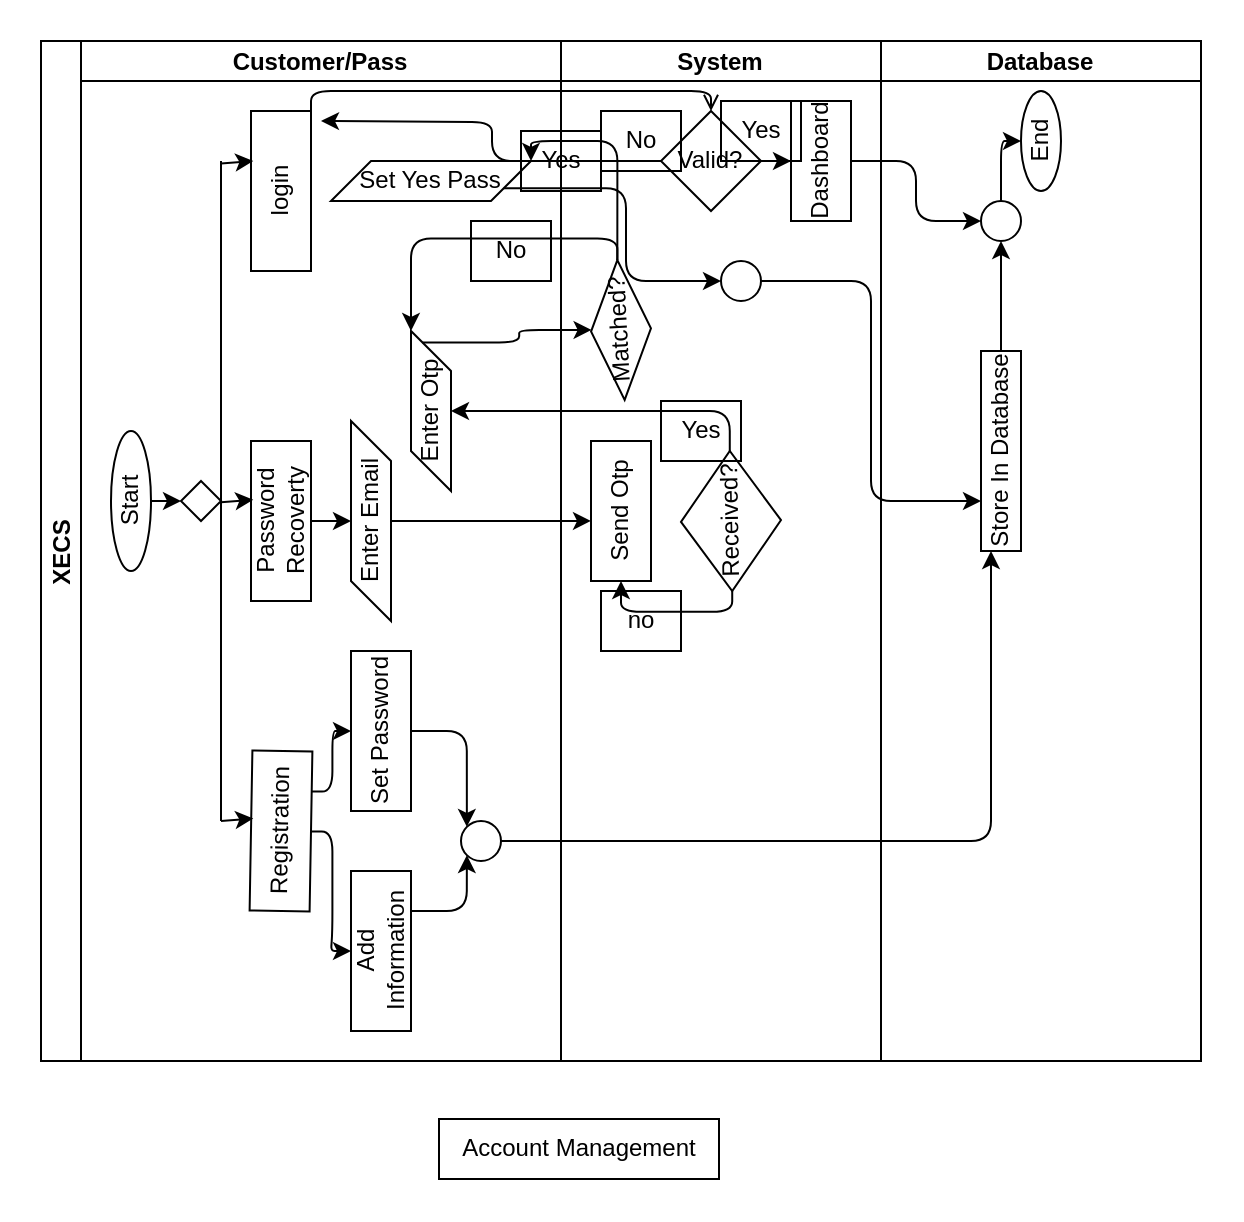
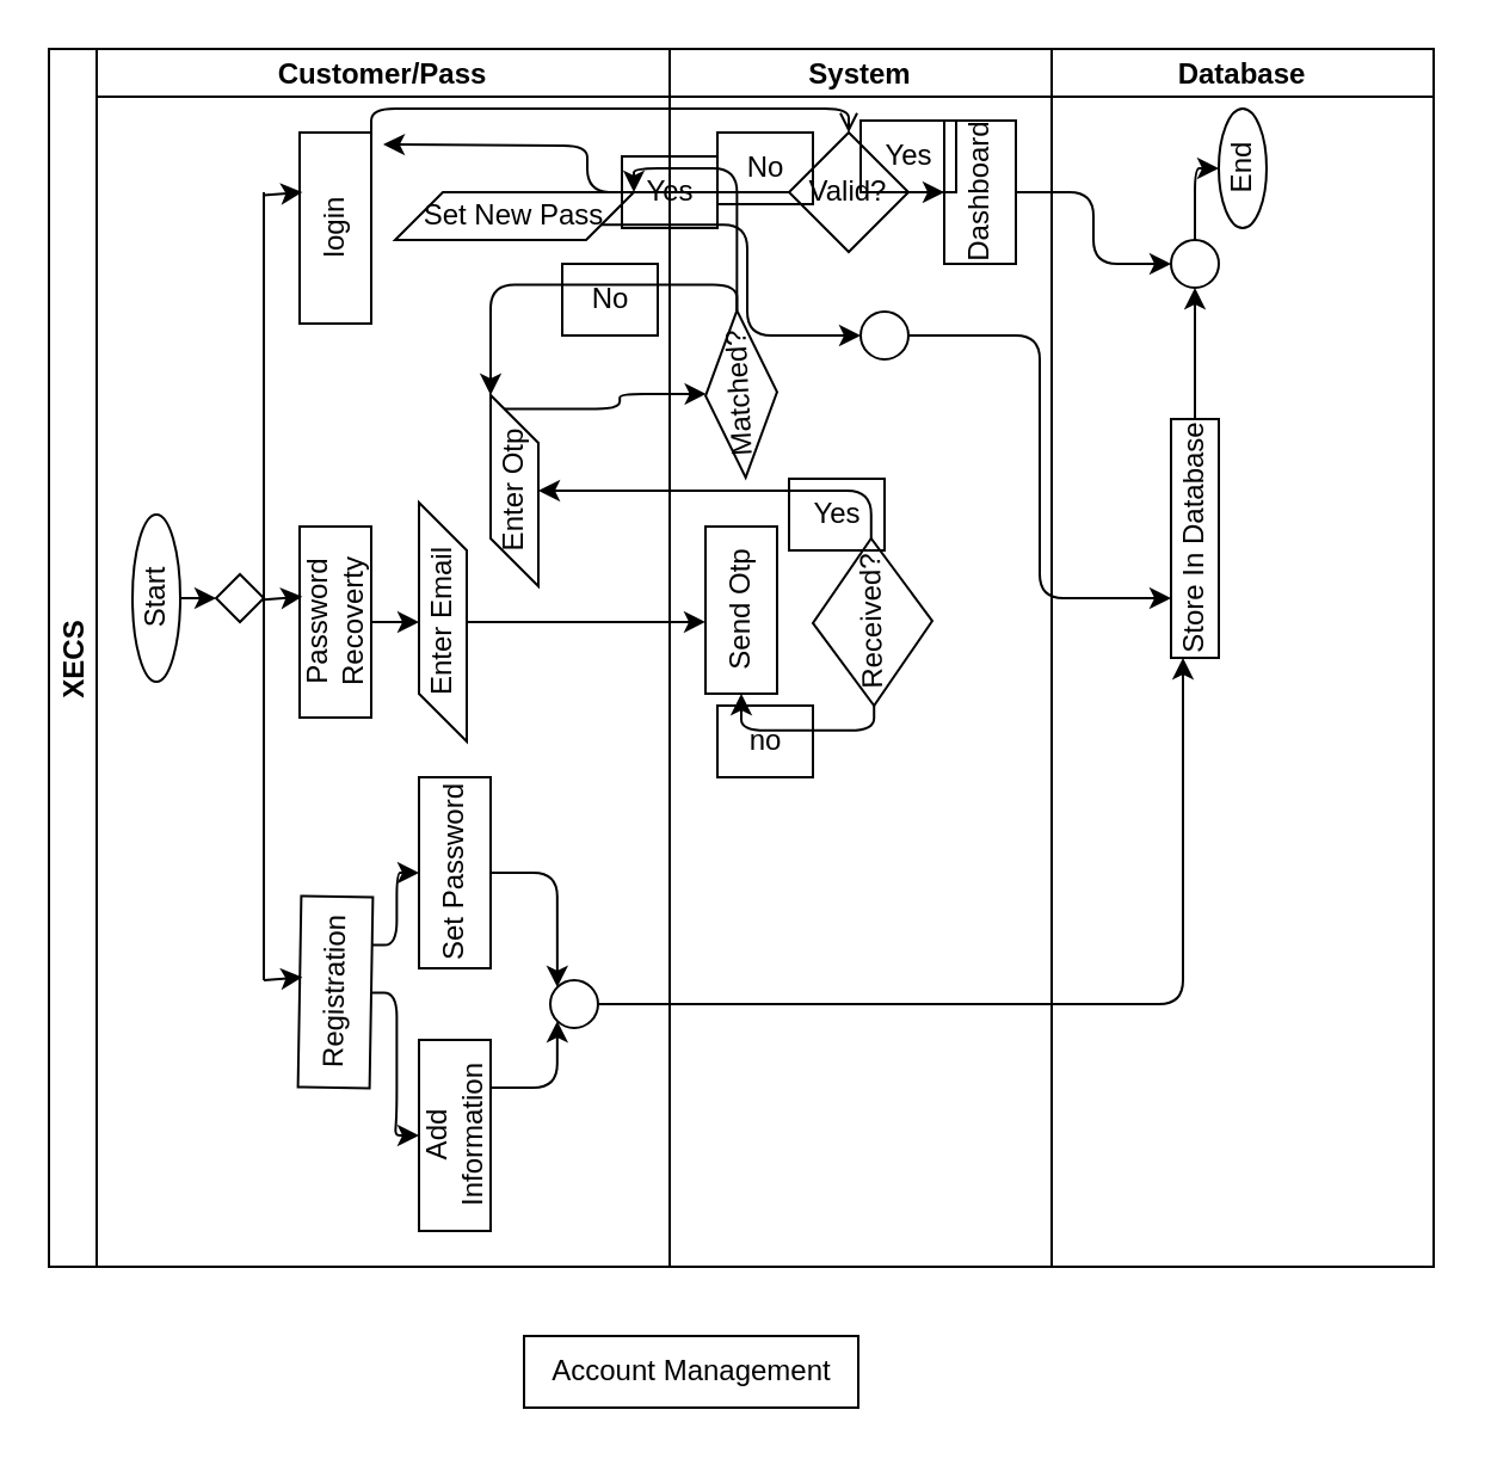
  <mxCell id="0" />
  <mxCell id="1" parent="0" />
  <mxCell id="2" value="" style="group;fillColor=none;strokeColor=#000000;fontColor=#000000;" parent="1" vertex="1" connectable="0"><mxGeometry x="20" y="20" width="580" height="510" as="geometry" /></mxCell>
  <mxCell id="3" value="XECS" style="swimlane;childLayout=stackLayout;resizeParent=1;resizeParentMax=0;startSize=20;horizontal=0;horizontalStack=1;fillColor=none;strokeColor=#000000;fontColor=#000000;" parent="2" vertex="1"><mxGeometry width="580" height="510" as="geometry" /></mxCell>
  <mxCell id="4" value="Customer/Pass" style="swimlane;startSize=20;fillColor=none;strokeColor=#000000;fontColor=#000000;" parent="3" vertex="1"><mxGeometry x="20" width="240" height="510" as="geometry" /></mxCell>
  <mxCell id="5" style="edgeStyle=none;html=1;exitX=0.5;exitY=1;exitDx=0;exitDy=0;entryX=0;entryY=0.5;entryDx=0;entryDy=0;fillColor=none;strokeColor=#000000;fontColor=#000000;" parent="4" source="6" target="8" edge="1"><mxGeometry relative="1" as="geometry" /></mxCell>
  <mxCell id="6" value="Start" style="ellipse;whiteSpace=wrap;html=1;rotation=-90;fillColor=none;strokeColor=#000000;fontColor=#000000;" parent="4" vertex="1"><mxGeometry x="-10" y="220" width="70" height="20" as="geometry" /></mxCell>
  <mxCell id="7" value="" style="endArrow=none;html=1;fillColor=none;strokeColor=#000000;fontColor=#000000;" parent="4" edge="1"><mxGeometry width="50" height="50" relative="1" as="geometry"><mxPoint x="70" y="390" as="sourcePoint" /><mxPoint x="70" y="60" as="targetPoint" /></mxGeometry></mxCell>
  <mxCell id="8" value="" style="rhombus;whiteSpace=wrap;html=1;fillColor=none;strokeColor=#000000;fontColor=#000000;" parent="4" vertex="1"><mxGeometry x="50" y="220" width="20" height="20" as="geometry" /></mxCell>
  <mxCell id="9" style="edgeStyle=orthogonalEdgeStyle;html=1;exitX=0.75;exitY=1;exitDx=0;exitDy=0;entryX=0.5;entryY=0;entryDx=0;entryDy=0;endArrow=classic;endFill=1;fillColor=none;strokeColor=#000000;fontColor=#000000;" parent="4" source="11" target="21" edge="1"><mxGeometry relative="1" as="geometry" /></mxCell>
  <mxCell id="10" style="edgeStyle=orthogonalEdgeStyle;html=1;exitX=0.5;exitY=1;exitDx=0;exitDy=0;entryX=0.5;entryY=0;entryDx=0;entryDy=0;endArrow=classic;endFill=1;fillColor=none;strokeColor=#000000;fontColor=#000000;" parent="4" source="11" target="19" edge="1"><mxGeometry relative="1" as="geometry" /></mxCell>
  <mxCell id="11" value="Registration" style="rounded=0;whiteSpace=wrap;html=1;rotation=-89;fillColor=none;strokeColor=#000000;fontColor=#000000;" parent="4" vertex="1"><mxGeometry x="60" y="380" width="80" height="30" as="geometry" /></mxCell>
  <mxCell id="12" style="edgeStyle=orthogonalEdgeStyle;html=1;exitX=0.5;exitY=1;exitDx=0;exitDy=0;entryX=0.5;entryY=0;entryDx=0;entryDy=0;endArrow=classic;endFill=1;fillColor=none;strokeColor=#000000;fontColor=#000000;" parent="4" source="13" target="23" edge="1"><mxGeometry relative="1" as="geometry" /></mxCell>
  <mxCell id="13" value="Password Recoverty" style="rounded=0;whiteSpace=wrap;html=1;rotation=-90;fillColor=none;strokeColor=#000000;fontColor=#000000;" parent="4" vertex="1"><mxGeometry x="60" y="225" width="80" height="30" as="geometry" /></mxCell>
  <mxCell id="14" value="login" style="rounded=0;whiteSpace=wrap;html=1;rotation=-90;fillColor=none;strokeColor=#000000;fontColor=#000000;" parent="4" vertex="1"><mxGeometry x="60" y="60" width="80" height="30" as="geometry" /></mxCell>
  <mxCell id="15" value="" style="endArrow=classic;html=1;entryX=0.575;entryY=0.035;entryDx=0;entryDy=0;entryPerimeter=0;fillColor=none;strokeColor=#000000;fontColor=#000000;" parent="4" target="11" edge="1"><mxGeometry width="50" height="50" relative="1" as="geometry"><mxPoint x="70" y="390" as="sourcePoint" /><mxPoint x="120" y="340" as="targetPoint" /></mxGeometry></mxCell>
  <mxCell id="16" value="" style="endArrow=classic;html=1;entryX=0.575;entryY=0.035;entryDx=0;entryDy=0;entryPerimeter=0;fillColor=none;strokeColor=#000000;fontColor=#000000;" parent="4" edge="1"><mxGeometry width="50" height="50" relative="1" as="geometry"><mxPoint x="70" y="230.62" as="sourcePoint" /><mxPoint x="86.157" y="229.377" as="targetPoint" /></mxGeometry></mxCell>
  <mxCell id="17" value="" style="endArrow=classic;html=1;entryX=0.575;entryY=0.035;entryDx=0;entryDy=0;entryPerimeter=0;fillColor=none;strokeColor=#000000;fontColor=#000000;" parent="4" edge="1"><mxGeometry width="50" height="50" relative="1" as="geometry"><mxPoint x="70" y="61.24" as="sourcePoint" /><mxPoint x="86.157" y="59.997" as="targetPoint" /></mxGeometry></mxCell>
  <mxCell id="18" style="edgeStyle=orthogonalEdgeStyle;html=1;exitX=0.75;exitY=1;exitDx=0;exitDy=0;entryX=0;entryY=1;entryDx=0;entryDy=0;endArrow=classic;endFill=1;fillColor=none;strokeColor=#000000;fontColor=#000000;" parent="4" source="19" target="22" edge="1"><mxGeometry relative="1" as="geometry" /></mxCell>
  <mxCell id="19" value="Add Information" style="rounded=0;whiteSpace=wrap;html=1;rotation=-90;fillColor=none;strokeColor=#000000;fontColor=#000000;" parent="4" vertex="1"><mxGeometry x="110" y="440" width="80" height="30" as="geometry" /></mxCell>
  <mxCell id="20" style="edgeStyle=orthogonalEdgeStyle;html=1;exitX=0.5;exitY=1;exitDx=0;exitDy=0;entryX=0;entryY=0;entryDx=0;entryDy=0;endArrow=classic;endFill=1;fillColor=none;strokeColor=#000000;fontColor=#000000;" parent="4" source="21" target="22" edge="1"><mxGeometry relative="1" as="geometry" /></mxCell>
  <mxCell id="21" value="Set Password" style="rounded=0;whiteSpace=wrap;html=1;rotation=-90;fillColor=none;strokeColor=#000000;fontColor=#000000;" parent="4" vertex="1"><mxGeometry x="110" y="330" width="80" height="30" as="geometry" /></mxCell>
  <mxCell id="22" value="" style="ellipse;whiteSpace=wrap;html=1;aspect=fixed;fillColor=none;strokeColor=#000000;fontColor=#000000;" parent="4" vertex="1"><mxGeometry x="190" y="390" width="20" height="20" as="geometry" /></mxCell>
  <mxCell id="23" value="Enter Email" style="shape=parallelogram;perimeter=parallelogramPerimeter;whiteSpace=wrap;html=1;fixedSize=1;rotation=-90;fillColor=none;strokeColor=#000000;fontColor=#000000;" parent="4" vertex="1"><mxGeometry x="95" y="230" width="100" height="20" as="geometry" /></mxCell>
  <mxCell id="24" value="Enter Otp" style="shape=parallelogram;perimeter=parallelogramPerimeter;whiteSpace=wrap;html=1;fixedSize=1;rotation=-90;fillColor=none;strokeColor=#000000;fontColor=#000000;" parent="4" vertex="1"><mxGeometry x="135" y="175" width="80" height="20" as="geometry" /></mxCell>
- <mxCell id="25" value="Set Yes Pass" style="shape=parallelogram;perimeter=parallelogramPerimeter;whiteSpace=wrap;html=1;fixedSize=1;fillColor=none;strokeColor=#000000;fontColor=#000000;" parent="4" vertex="1"><mxGeometry x="125" y="60" width="100" height="20" as="geometry" /></mxCell>
+ <mxCell id="25" value="Set New Pass" style="shape=parallelogram;perimeter=parallelogramPerimeter;whiteSpace=wrap;html=1;fixedSize=1;fillColor=none;strokeColor=#000000;fontColor=#000000;" parent="4" vertex="1"><mxGeometry x="125" y="60" width="100" height="20" as="geometry" /></mxCell>
  <mxCell id="26" value="No" style="text;html=1;align=center;verticalAlign=middle;resizable=0;points=[];autosize=1;strokeColor=#000000;fillColor=none;fontColor=#000000;" parent="4" vertex="1"><mxGeometry x="195" y="90" width="40" height="30" as="geometry" /></mxCell>
  <mxCell id="27" value="System" style="swimlane;startSize=20;fillColor=none;strokeColor=#000000;fontColor=#000000;" parent="3" vertex="1"><mxGeometry x="260" width="160" height="510" as="geometry" /></mxCell>
  <mxCell id="28" value="Send Otp" style="rounded=0;whiteSpace=wrap;html=1;rotation=-90;fillColor=none;strokeColor=#000000;fontColor=#000000;" parent="27" vertex="1"><mxGeometry x="-5" y="220" width="70" height="30" as="geometry" /></mxCell>
  <mxCell id="29" style="edgeStyle=orthogonalEdgeStyle;html=1;exitX=0;exitY=0.5;exitDx=0;exitDy=0;entryX=0;entryY=0.5;entryDx=0;entryDy=0;endArrow=classic;endFill=1;fillColor=none;strokeColor=#000000;fontColor=#000000;" parent="27" source="30" target="28" edge="1"><mxGeometry relative="1" as="geometry" /></mxCell>
  <mxCell id="30" value="Received?" style="rhombus;whiteSpace=wrap;html=1;rotation=-91;fillColor=none;strokeColor=#000000;fontColor=#000000;" parent="27" vertex="1"><mxGeometry x="50" y="215" width="70" height="50" as="geometry" /></mxCell>
  <mxCell id="31" value="Matched?" style="rhombus;whiteSpace=wrap;html=1;rotation=-93;fillColor=none;strokeColor=#000000;fontColor=#000000;" parent="27" vertex="1"><mxGeometry x="-5.0" y="129.48" width="70" height="30" as="geometry" /></mxCell>
  <mxCell id="32" value="Yes" style="text;html=1;align=center;verticalAlign=middle;resizable=0;points=[];autosize=1;strokeColor=#000000;fillColor=none;fontColor=#000000;" parent="27" vertex="1"><mxGeometry x="-20" y="45" width="40" height="30" as="geometry" /></mxCell>
  <mxCell id="33" value="Yes" style="text;html=1;align=center;verticalAlign=middle;resizable=0;points=[];autosize=1;strokeColor=#000000;fillColor=none;fontColor=#000000;" parent="27" vertex="1"><mxGeometry x="50" y="180" width="40" height="30" as="geometry" /></mxCell>
  <mxCell id="34" style="edgeStyle=orthogonalEdgeStyle;html=1;exitX=1;exitY=0.5;exitDx=0;exitDy=0;endArrow=classic;endFill=1;fillColor=none;strokeColor=#000000;fontColor=#000000;" parent="27" source="35" target="36" edge="1"><mxGeometry relative="1" as="geometry" /></mxCell>
  <mxCell id="35" value="Valid?" style="rhombus;whiteSpace=wrap;html=1;fillColor=none;strokeColor=#000000;fontColor=#000000;" parent="27" vertex="1"><mxGeometry x="50" y="35" width="50" height="50" as="geometry" /></mxCell>
  <mxCell id="36" value="Dashboard" style="rounded=0;whiteSpace=wrap;html=1;rotation=-90;fillColor=none;strokeColor=#000000;fontColor=#000000;" parent="27" vertex="1"><mxGeometry x="100" y="45" width="60" height="30" as="geometry" /></mxCell>
  <mxCell id="37" value="" style="ellipse;whiteSpace=wrap;html=1;aspect=fixed;fillColor=none;strokeColor=#000000;fontColor=#000000;" parent="27" vertex="1"><mxGeometry x="80" y="110" width="20" height="20" as="geometry" /></mxCell>
  <mxCell id="38" value="Yes" style="text;html=1;align=center;verticalAlign=middle;resizable=0;points=[];autosize=1;strokeColor=#000000;fillColor=none;fontColor=#000000;" parent="27" vertex="1"><mxGeometry x="80" y="30" width="40" height="30" as="geometry" /></mxCell>
  <mxCell id="39" value="Database" style="swimlane;startSize=20;fillColor=none;strokeColor=#000000;fontColor=#000000;" parent="3" vertex="1"><mxGeometry x="420" width="160" height="510" as="geometry" /></mxCell>
  <mxCell id="40" style="edgeStyle=orthogonalEdgeStyle;html=1;exitX=1;exitY=0.5;exitDx=0;exitDy=0;entryX=0.5;entryY=1;entryDx=0;entryDy=0;endArrow=classic;endFill=1;fillColor=none;strokeColor=#000000;fontColor=#000000;" parent="39" source="41" target="43" edge="1"><mxGeometry relative="1" as="geometry" /></mxCell>
  <mxCell id="41" value="Store In Database" style="rounded=0;whiteSpace=wrap;html=1;rotation=-90;fillColor=none;strokeColor=#000000;fontColor=#000000;" parent="39" vertex="1"><mxGeometry x="10" y="195" width="100" height="20" as="geometry" /></mxCell>
  <mxCell id="42" style="edgeStyle=orthogonalEdgeStyle;html=1;exitX=0.5;exitY=0;exitDx=0;exitDy=0;entryX=0.5;entryY=0;entryDx=0;entryDy=0;endArrow=classic;endFill=1;fillColor=none;strokeColor=#000000;fontColor=#000000;" parent="39" source="43" target="44" edge="1"><mxGeometry relative="1" as="geometry" /></mxCell>
  <mxCell id="43" value="" style="ellipse;whiteSpace=wrap;html=1;aspect=fixed;fillColor=none;strokeColor=#000000;fontColor=#000000;" parent="39" vertex="1"><mxGeometry x="50" y="80" width="20" height="20" as="geometry" /></mxCell>
  <mxCell id="44" value="End" style="ellipse;whiteSpace=wrap;html=1;rotation=-90;fillColor=none;strokeColor=#000000;fontColor=#000000;" parent="39" vertex="1"><mxGeometry x="55" y="40" width="50" height="20" as="geometry" /></mxCell>
  <mxCell id="45" style="edgeStyle=orthogonalEdgeStyle;html=1;exitX=0.5;exitY=1;exitDx=0;exitDy=0;endArrow=classic;endFill=1;entryX=0.429;entryY=0;entryDx=0;entryDy=0;entryPerimeter=0;fillColor=none;strokeColor=#000000;fontColor=#000000;" parent="3" source="23" target="28" edge="1"><mxGeometry relative="1" as="geometry"><mxPoint x="270" y="240" as="targetPoint" /></mxGeometry></mxCell>
  <mxCell id="46" style="edgeStyle=orthogonalEdgeStyle;html=1;exitX=1;exitY=0.5;exitDx=0;exitDy=0;endArrow=classic;endFill=1;fillColor=none;strokeColor=#000000;fontColor=#000000;" parent="3" source="30" target="24" edge="1"><mxGeometry relative="1" as="geometry" /></mxCell>
  <mxCell id="47" style="edgeStyle=orthogonalEdgeStyle;html=1;exitX=1;exitY=0.25;exitDx=0;exitDy=0;endArrow=classic;endFill=1;fillColor=none;strokeColor=#000000;fontColor=#000000;" parent="3" source="24" target="31" edge="1"><mxGeometry relative="1" as="geometry" /></mxCell>
  <mxCell id="48" style="edgeStyle=orthogonalEdgeStyle;html=1;exitX=1;exitY=0.5;exitDx=0;exitDy=0;entryX=1;entryY=0;entryDx=0;entryDy=0;endArrow=classic;endFill=1;fillColor=none;strokeColor=#000000;fontColor=#000000;" parent="3" source="31" target="25" edge="1"><mxGeometry relative="1" as="geometry" /></mxCell>
  <mxCell id="49" style="edgeStyle=orthogonalEdgeStyle;html=1;exitX=1;exitY=0.5;exitDx=0;exitDy=0;entryX=1;entryY=0;entryDx=0;entryDy=0;endArrow=classic;endFill=1;fillColor=none;strokeColor=#000000;fontColor=#000000;" parent="3" source="31" target="24" edge="1"><mxGeometry relative="1" as="geometry" /></mxCell>
  <mxCell id="50" style="edgeStyle=orthogonalEdgeStyle;html=1;exitX=1;exitY=1;exitDx=0;exitDy=0;entryX=0.5;entryY=0;entryDx=0;entryDy=0;endArrow=open;endFill=1;fillColor=none;strokeColor=#000000;fontColor=#000000;" parent="3" source="14" target="35" edge="1"><mxGeometry relative="1" as="geometry" /></mxCell>
  <mxCell id="51" style="edgeStyle=orthogonalEdgeStyle;html=1;exitX=1;exitY=0.75;exitDx=0;exitDy=0;entryX=0;entryY=0.5;entryDx=0;entryDy=0;endArrow=classic;endFill=1;fillColor=none;strokeColor=#000000;fontColor=#000000;" parent="3" source="25" target="37" edge="1"><mxGeometry relative="1" as="geometry" /></mxCell>
  <mxCell id="52" style="edgeStyle=orthogonalEdgeStyle;html=1;exitX=1;exitY=0.5;exitDx=0;exitDy=0;entryX=0;entryY=0.25;entryDx=0;entryDy=0;endArrow=classic;endFill=1;fillColor=none;strokeColor=#000000;fontColor=#000000;" parent="3" source="22" target="41" edge="1"><mxGeometry relative="1" as="geometry" /></mxCell>
  <mxCell id="53" style="edgeStyle=orthogonalEdgeStyle;html=1;exitX=0.5;exitY=1;exitDx=0;exitDy=0;entryX=0;entryY=0.5;entryDx=0;entryDy=0;endArrow=classic;endFill=1;fillColor=none;strokeColor=#000000;fontColor=#000000;" parent="3" source="36" target="43" edge="1"><mxGeometry relative="1" as="geometry" /></mxCell>
  <mxCell id="54" style="edgeStyle=orthogonalEdgeStyle;html=1;exitX=1;exitY=0.5;exitDx=0;exitDy=0;entryX=0.25;entryY=0;entryDx=0;entryDy=0;fillColor=none;strokeColor=#000000;fontColor=#000000;" parent="3" source="37" target="41" edge="1"><mxGeometry relative="1" as="geometry" /></mxCell>
  <mxCell id="55" value="no" style="text;html=1;align=center;verticalAlign=middle;resizable=0;points=[];autosize=1;strokeColor=#000000;fillColor=none;fontColor=#000000;" parent="2" vertex="1"><mxGeometry x="280" y="275" width="40" height="30" as="geometry" /></mxCell>
  <mxCell id="56" style="edgeStyle=orthogonalEdgeStyle;html=1;exitX=0;exitY=0.5;exitDx=0;exitDy=0;endArrow=classic;endFill=1;fillColor=none;strokeColor=#000000;fontColor=#000000;" parent="2" source="35" edge="1"><mxGeometry relative="1" as="geometry"><mxPoint x="140" y="40.0" as="targetPoint" /></mxGeometry></mxCell>
  <mxCell id="57" value="No" style="text;html=1;align=center;verticalAlign=middle;resizable=0;points=[];autosize=1;strokeColor=#000000;fillColor=none;fontColor=#000000;" parent="2" vertex="1"><mxGeometry x="280" y="35" width="40" height="30" as="geometry" /></mxCell>
  <mxCell id="58" value="Account Management" style="text;html=1;align=center;verticalAlign=middle;resizable=0;points=[];autosize=1;strokeColor=#000000;fillColor=none;fontColor=#000000;" parent="1" vertex="1"><mxGeometry x="219" y="559" width="140" height="30" as="geometry" /></mxCell>
